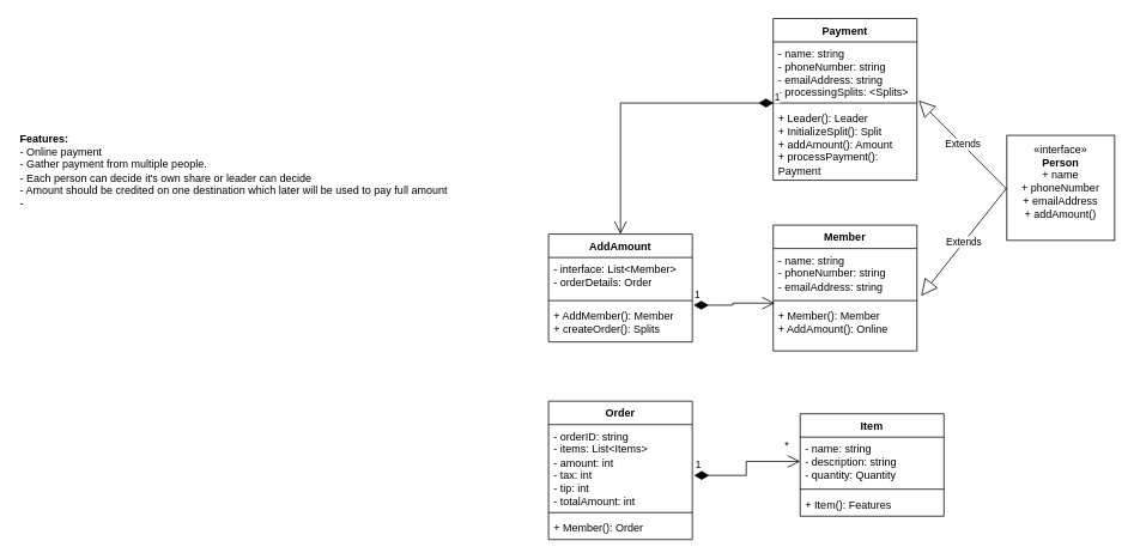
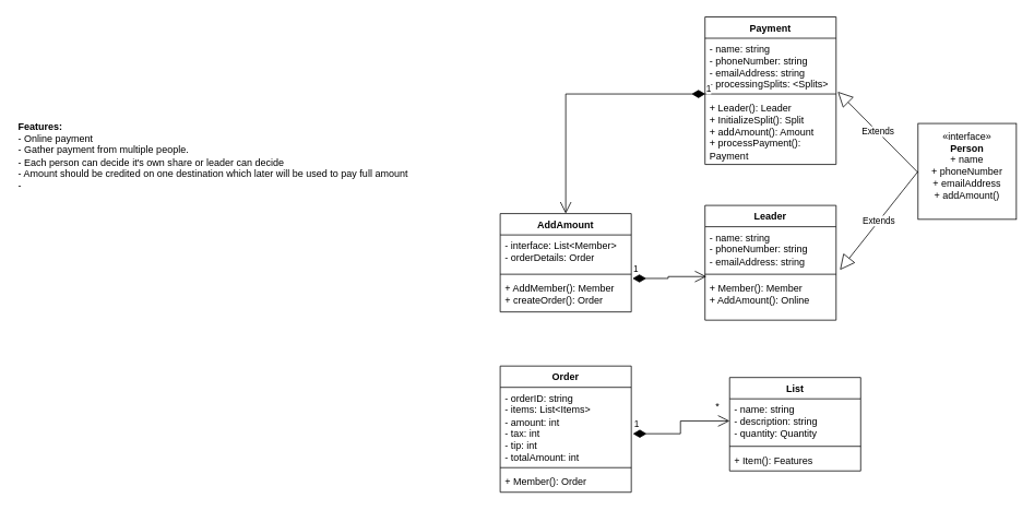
  <mxCell id="0" />
  <mxCell id="1" parent="0" />
  <mxCell id="2" value="&lt;b&gt;Features:&lt;/b&gt;&lt;div&gt;- Online payment&lt;/div&gt;&lt;div&gt;- Gather payment from multiple people.&lt;/div&gt;&lt;div&gt;- Each person can decide it's own share or leader can decide&lt;/div&gt;&lt;div&gt;- Amount should be credited on one destination which later will be used to pay full amount&lt;/div&gt;&lt;div&gt;-&amp;nbsp;&lt;/div&gt;" style="text;html=1;align=left;verticalAlign=middle;resizable=0;points=[];autosize=1;strokeColor=none;fillColor=none;" vertex="1" parent="1"><mxGeometry y="140" width="500" height="100" as="geometry" x="20" /></mxCell>
  <mxCell id="3" value="«interface»&lt;br&gt;&lt;b&gt;Person&lt;/b&gt;&lt;div&gt;+&lt;b&gt;&amp;nbsp;&lt;/b&gt;name&lt;/div&gt;&lt;div&gt;+ phoneNumber&lt;/div&gt;&lt;div&gt;+ emailAddress&lt;/div&gt;&lt;div&gt;+ addAmount()&lt;/div&gt;&lt;div&gt;&lt;br&gt;&lt;/div&gt;" style="html=1;whiteSpace=wrap;" vertex="1" parent="1"><mxGeometry x="1120" width="120" height="117" as="geometry" y="150" /></mxCell>
  <mxCell id="4" value="Payment" style="swimlane;fontStyle=1;align=center;verticalAlign=top;childLayout=stackLayout;horizontal=1;startSize=26;horizontalStack=0;resizeParent=1;resizeParentMax=0;resizeLast=0;collapsible=1;marginBottom=0;whiteSpace=wrap;html=1;" vertex="1" parent="1"><mxGeometry x="860" y="20" width="160" height="180" as="geometry" /></mxCell>
  <mxCell id="5" value="- name: string&lt;div&gt;- phoneNumber: string&lt;/div&gt;&lt;div&gt;- emailAddress: string&lt;/div&gt;&lt;div&gt;- processingSplits: &amp;lt;Splits&amp;gt;&lt;/div&gt;&lt;div&gt;&lt;br&gt;&lt;/div&gt;&lt;div&gt;&lt;br&gt;&lt;/div&gt;" style="text;strokeColor=none;fillColor=none;align=left;verticalAlign=top;spacingLeft=4;spacingRight=4;overflow=hidden;rotatable=0;points=[[0,0.5],[1,0.5]];portConstraint=eastwest;whiteSpace=wrap;html=1;" vertex="1" parent="4"><mxGeometry y="26" width="160" height="64" as="geometry" /></mxCell>
  <mxCell id="6" value="" style="line;strokeWidth=1;fillColor=none;align=left;verticalAlign=middle;spacingTop=-1;spacingLeft=3;spacingRight=3;rotatable=0;labelPosition=right;points=[];portConstraint=eastwest;strokeColor=inherit;" vertex="1" parent="4"><mxGeometry y="90" width="160" height="8" as="geometry" /></mxCell>
  <mxCell id="7" value="+ Leader(): Leader&lt;div&gt;+ InitializeSplit(): Split&lt;/div&gt;&lt;div&gt;&lt;span style=&quot;background-color: initial;&quot;&gt;+ addAmount(): Amount&lt;/span&gt;&lt;/div&gt;&lt;div&gt;&lt;span style=&quot;background-color: initial;&quot;&gt;+ processPayment(): Payment&lt;/span&gt;&lt;br&gt;&lt;/div&gt;&lt;div&gt;&lt;br&gt;&lt;/div&gt;" style="text;strokeColor=none;fillColor=none;align=left;verticalAlign=top;spacingLeft=4;spacingRight=4;overflow=hidden;rotatable=0;points=[[0,0.5],[1,0.5]];portConstraint=eastwest;whiteSpace=wrap;html=1;" vertex="1" parent="4"><mxGeometry y="98" width="160" height="82" as="geometry" /></mxCell>
- <mxCell id="8" value="Member" style="swimlane;fontStyle=1;align=center;verticalAlign=top;childLayout=stackLayout;horizontal=1;startSize=26;horizontalStack=0;resizeParent=1;resizeParentMax=0;resizeLast=0;collapsible=1;marginBottom=0;whiteSpace=wrap;html=1;" vertex="1" parent="1"><mxGeometry x="860" y="250" width="160" height="140" as="geometry" /></mxCell>
+ <mxCell id="8" value="Leader" style="swimlane;fontStyle=1;align=center;verticalAlign=top;childLayout=stackLayout;horizontal=1;startSize=26;horizontalStack=0;resizeParent=1;resizeParentMax=0;resizeLast=0;collapsible=1;marginBottom=0;whiteSpace=wrap;html=1;" vertex="1" parent="1"><mxGeometry x="860" y="250" width="160" height="140" as="geometry" /></mxCell>
  <mxCell id="9" value="- name: string&lt;div&gt;- phoneNumber: string&lt;/div&gt;&lt;div&gt;- emailAddress: string&lt;/div&gt;&lt;div&gt;&lt;br&gt;&lt;/div&gt;" style="text;strokeColor=none;fillColor=none;align=left;verticalAlign=top;spacingLeft=4;spacingRight=4;overflow=hidden;rotatable=0;points=[[0,0.5],[1,0.5]];portConstraint=eastwest;whiteSpace=wrap;html=1;" vertex="1" parent="8"><mxGeometry y="26" width="160" height="54" as="geometry" /></mxCell>
  <mxCell id="10" value="" style="line;strokeWidth=1;fillColor=none;align=left;verticalAlign=middle;spacingTop=-1;spacingLeft=3;spacingRight=3;rotatable=0;labelPosition=right;points=[];portConstraint=eastwest;strokeColor=inherit;" vertex="1" parent="8"><mxGeometry y="80" width="160" height="8" as="geometry" /></mxCell>
  <mxCell id="11" value="+ Member(): Member&lt;div&gt;+ AddAmount(): Online&lt;br&gt;&lt;/div&gt;" style="text;strokeColor=none;fillColor=none;align=left;verticalAlign=top;spacingLeft=4;spacingRight=4;overflow=hidden;rotatable=0;points=[[0,0.5],[1,0.5]];portConstraint=eastwest;whiteSpace=wrap;html=1;" vertex="1" parent="8"><mxGeometry y="88" width="160" height="52" as="geometry" /></mxCell>
  <mxCell id="12" value="Order" style="swimlane;fontStyle=1;align=center;verticalAlign=top;childLayout=stackLayout;horizontal=1;startSize=26;horizontalStack=0;resizeParent=1;resizeParentMax=0;resizeLast=0;collapsible=1;marginBottom=0;whiteSpace=wrap;html=1;" vertex="1" parent="1"><mxGeometry x="610" y="446" width="160" height="154" as="geometry" /></mxCell>
  <mxCell id="13" value="- orderID: string&lt;div&gt;- items: List&amp;lt;Items&amp;gt;&lt;/div&gt;&lt;div&gt;- amount: int&lt;/div&gt;&lt;div&gt;- tax: int&lt;/div&gt;&lt;div&gt;- tip: int&lt;/div&gt;&lt;div&gt;- totalAmount: int&lt;/div&gt;" style="text;strokeColor=none;fillColor=none;align=left;verticalAlign=top;spacingLeft=4;spacingRight=4;overflow=hidden;rotatable=0;points=[[0,0.5],[1,0.5]];portConstraint=eastwest;whiteSpace=wrap;html=1;" vertex="1" parent="12"><mxGeometry y="26" width="160" height="94" as="geometry" /></mxCell>
  <mxCell id="14" value="" style="line;strokeWidth=1;fillColor=none;align=left;verticalAlign=middle;spacingTop=-1;spacingLeft=3;spacingRight=3;rotatable=0;labelPosition=right;points=[];portConstraint=eastwest;strokeColor=inherit;" vertex="1" parent="12"><mxGeometry y="120" width="160" height="8" as="geometry" /></mxCell>
  <mxCell id="15" value="+ Member(): Order" style="text;strokeColor=none;fillColor=none;align=left;verticalAlign=top;spacingLeft=4;spacingRight=4;overflow=hidden;rotatable=0;points=[[0,0.5],[1,0.5]];portConstraint=eastwest;whiteSpace=wrap;html=1;" vertex="1" parent="12"><mxGeometry y="128" width="160" height="26" as="geometry" /></mxCell>
- <mxCell id="16" value="Item" style="swimlane;fontStyle=1;align=center;verticalAlign=top;childLayout=stackLayout;horizontal=1;startSize=26;horizontalStack=0;resizeParent=1;resizeParentMax=0;resizeLast=0;collapsible=1;marginBottom=0;whiteSpace=wrap;html=1;" vertex="1" parent="1"><mxGeometry x="890" y="460" width="160" height="114" as="geometry" /></mxCell>
+ <mxCell id="16" value="List" style="swimlane;fontStyle=1;align=center;verticalAlign=top;childLayout=stackLayout;horizontal=1;startSize=26;horizontalStack=0;resizeParent=1;resizeParentMax=0;resizeLast=0;collapsible=1;marginBottom=0;whiteSpace=wrap;html=1;" vertex="1" parent="1"><mxGeometry x="890" y="460" width="160" height="114" as="geometry" /></mxCell>
  <mxCell id="17" value="- name: string&lt;div&gt;- description: string&lt;/div&gt;&lt;div&gt;- quantity: Quantity&lt;/div&gt;&lt;div&gt;-&amp;nbsp;&lt;/div&gt;" style="text;strokeColor=none;fillColor=none;align=left;verticalAlign=top;spacingLeft=4;spacingRight=4;overflow=hidden;rotatable=0;points=[[0,0.5],[1,0.5]];portConstraint=eastwest;whiteSpace=wrap;html=1;" vertex="1" parent="16"><mxGeometry y="26" width="160" height="54" as="geometry" /></mxCell>
  <mxCell id="18" value="" style="line;strokeWidth=1;fillColor=none;align=left;verticalAlign=middle;spacingTop=-1;spacingLeft=3;spacingRight=3;rotatable=0;labelPosition=right;points=[];portConstraint=eastwest;strokeColor=inherit;" vertex="1" parent="16"><mxGeometry y="80" width="160" height="8" as="geometry" /></mxCell>
  <mxCell id="19" value="+ Item(): Features" style="text;strokeColor=none;fillColor=none;align=left;verticalAlign=top;spacingLeft=4;spacingRight=4;overflow=hidden;rotatable=0;points=[[0,0.5],[1,0.5]];portConstraint=eastwest;whiteSpace=wrap;html=1;" vertex="1" parent="16"><mxGeometry y="88" width="160" height="26" as="geometry" /></mxCell>
  <mxCell id="20" value="AddAmount" style="swimlane;fontStyle=1;align=center;verticalAlign=top;childLayout=stackLayout;horizontal=1;startSize=26;horizontalStack=0;resizeParent=1;resizeParentMax=0;resizeLast=0;collapsible=1;marginBottom=0;whiteSpace=wrap;html=1;" vertex="1" parent="1"><mxGeometry x="610" y="260" width="160" height="120" as="geometry" /></mxCell>
  <mxCell id="21" value="&lt;div&gt;&lt;span style=&quot;background-color: initial;&quot;&gt;- interface: List&amp;lt;Member&amp;gt;&lt;/span&gt;&lt;/div&gt;&lt;div&gt;&lt;span style=&quot;background-color: initial;&quot;&gt;- orderDetails: Order&lt;/span&gt;&lt;/div&gt;" style="text;strokeColor=none;fillColor=none;align=left;verticalAlign=top;spacingLeft=4;spacingRight=4;overflow=hidden;rotatable=0;points=[[0,0.5],[1,0.5]];portConstraint=eastwest;whiteSpace=wrap;html=1;" vertex="1" parent="20"><mxGeometry y="26" width="160" height="44" as="geometry" /></mxCell>
  <mxCell id="22" value="" style="line;strokeWidth=1;fillColor=none;align=left;verticalAlign=middle;spacingTop=-1;spacingLeft=3;spacingRight=3;rotatable=0;labelPosition=right;points=[];portConstraint=eastwest;strokeColor=inherit;" vertex="1" parent="20"><mxGeometry y="70" width="160" height="8" as="geometry" /></mxCell>
- <mxCell id="23" value="+ AddMember(): Member&lt;div&gt;+ createOrder(): Splits&lt;/div&gt;" style="text;strokeColor=none;fillColor=none;align=left;verticalAlign=top;spacingLeft=4;spacingRight=4;overflow=hidden;rotatable=0;points=[[0,0.5],[1,0.5]];portConstraint=eastwest;whiteSpace=wrap;html=1;" vertex="1" parent="20"><mxGeometry y="78" width="160" height="42" as="geometry" /></mxCell>
+ <mxCell id="23" value="+ AddMember(): Member&lt;div&gt;+ createOrder(): Order&lt;/div&gt;" style="text;strokeColor=none;fillColor=none;align=left;verticalAlign=top;spacingLeft=4;spacingRight=4;overflow=hidden;rotatable=0;points=[[0,0.5],[1,0.5]];portConstraint=eastwest;whiteSpace=wrap;html=1;" vertex="1" parent="20"><mxGeometry y="78" width="160" height="42" as="geometry" /></mxCell>
  <mxCell id="24" value="1" style="endArrow=open;html=1;endSize=12;startArrow=diamondThin;startSize=14;startFill=1;edgeStyle=orthogonalEdgeStyle;align=left;verticalAlign=bottom;rounded=0;exitX=1.012;exitY=0.602;exitDx=0;exitDy=0;exitPerimeter=0;entryX=0;entryY=0.5;entryDx=0;entryDy=0;" edge="1" parent="1" source="13" target="17"><mxGeometry x="-1" y="3" relative="1" as="geometry"><mxPoint x="820" y="560" as="sourcePoint" /><mxPoint x="980" y="560" as="targetPoint" /></mxGeometry></mxCell>
  <mxCell id="25" value="*" style="text;html=1;align=center;verticalAlign=middle;resizable=0;points=[];autosize=1;strokeColor=none;fillColor=none;" vertex="1" parent="1"><mxGeometry x="860" y="480" width="30" height="30" as="geometry" /></mxCell>
  <mxCell id="26" value="Extends" style="endArrow=block;endSize=16;endFill=0;html=1;rounded=0;exitX=0;exitY=0.5;exitDx=0;exitDy=0;entryX=1.029;entryY=0.977;entryDx=0;entryDy=0;entryPerimeter=0;" edge="1" parent="1" source="3" target="9"><mxGeometry width="160" relative="1" as="geometry"><mxPoint x="920" y="240" as="sourcePoint" /><mxPoint x="1080" y="240" as="targetPoint" /></mxGeometry></mxCell>
  <mxCell id="27" value="Extends" style="endArrow=block;endSize=16;endFill=0;html=1;rounded=0;entryX=1.012;entryY=1.019;entryDx=0;entryDy=0;entryPerimeter=0;" edge="1" parent="1" target="5"><mxGeometry width="160" relative="1" as="geometry"><mxPoint x="1120" y="210" as="sourcePoint" /><mxPoint x="1035" y="339" as="targetPoint" /></mxGeometry></mxCell>
  <mxCell id="28" value="1" style="endArrow=open;html=1;endSize=12;startArrow=diamondThin;startSize=14;startFill=1;edgeStyle=orthogonalEdgeStyle;align=left;verticalAlign=bottom;rounded=0;exitX=0.003;exitY=1.063;exitDx=0;exitDy=0;exitPerimeter=0;" edge="1" parent="1" source="5" target="20"><mxGeometry x="-1" y="3" relative="1" as="geometry"><mxPoint x="692" y="110" as="sourcePoint" /><mxPoint x="693" y="178" as="targetPoint" /></mxGeometry></mxCell>
  <mxCell id="29" value="1" style="endArrow=open;html=1;endSize=12;startArrow=diamondThin;startSize=14;startFill=1;edgeStyle=orthogonalEdgeStyle;align=left;verticalAlign=bottom;rounded=0;exitX=1.009;exitY=0.027;exitDx=0;exitDy=0;exitPerimeter=0;entryX=0.011;entryY=1.126;entryDx=0;entryDy=0;entryPerimeter=0;" edge="1" parent="1" source="23" target="9"><mxGeometry x="-1" y="3" relative="1" as="geometry"><mxPoint x="710" y="406" as="sourcePoint" /><mxPoint x="828" y="390" as="targetPoint" /></mxGeometry></mxCell>
